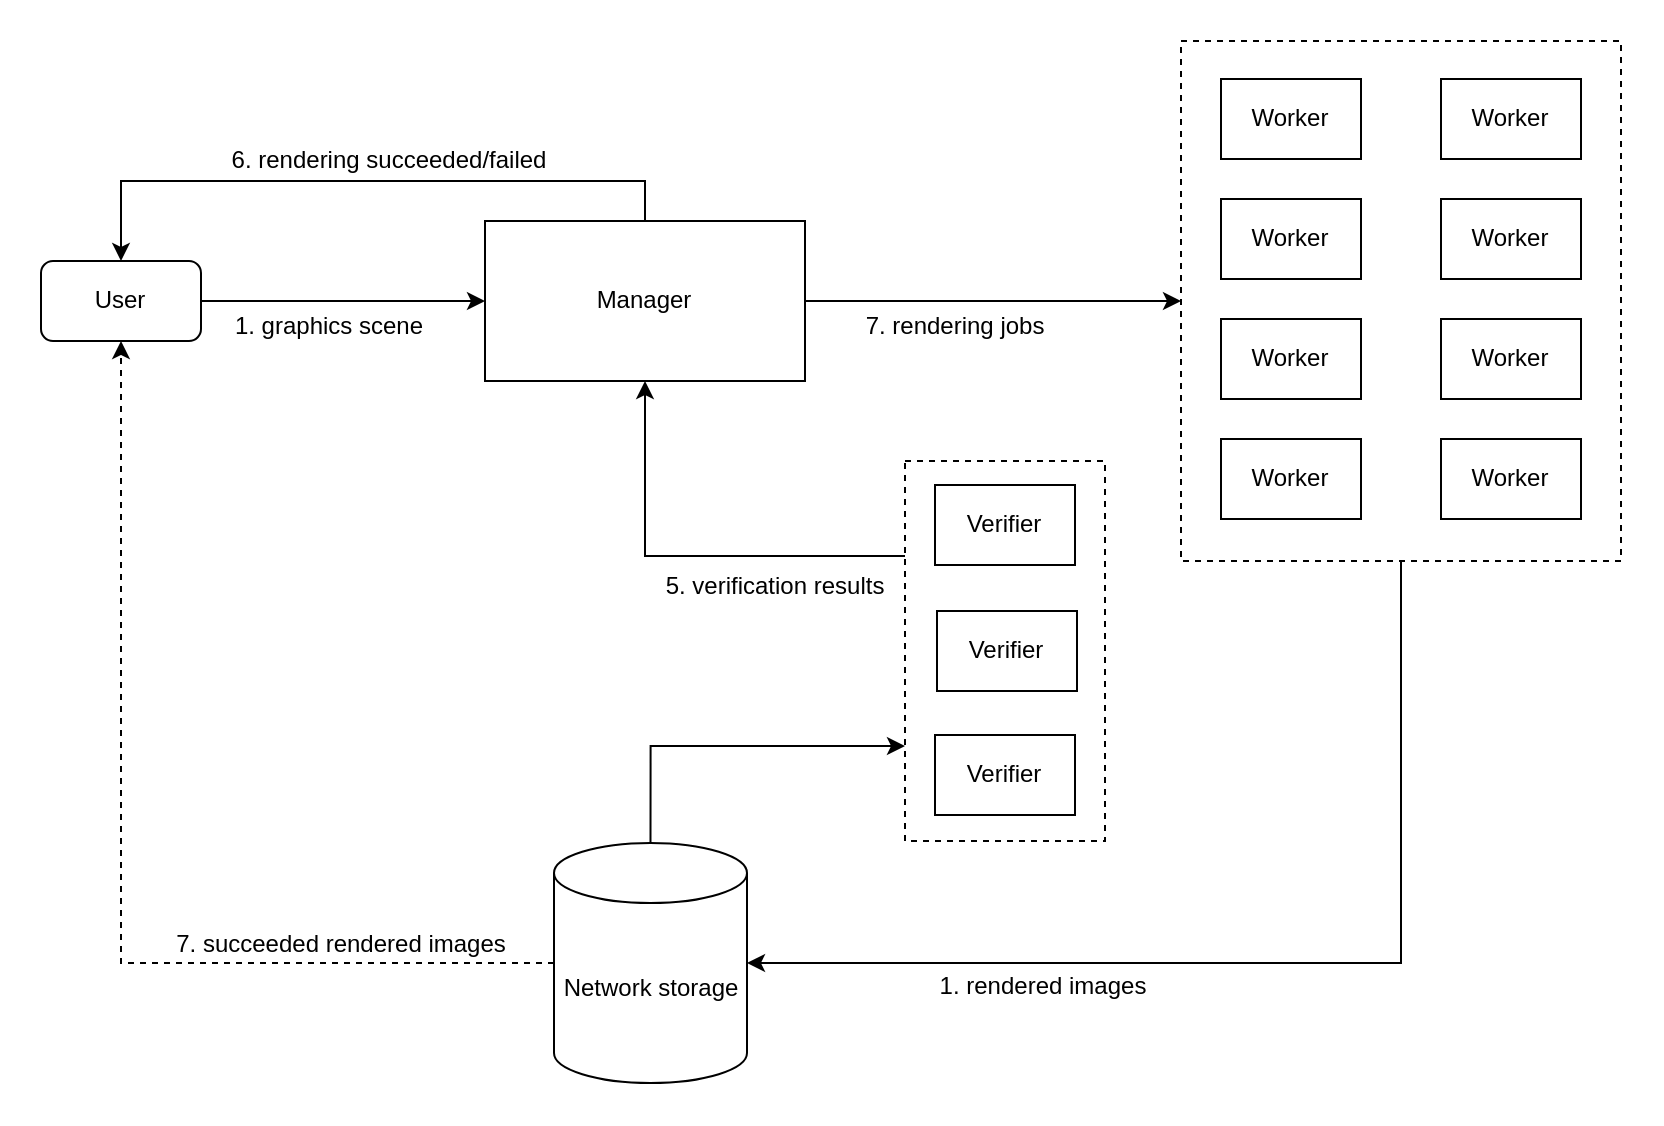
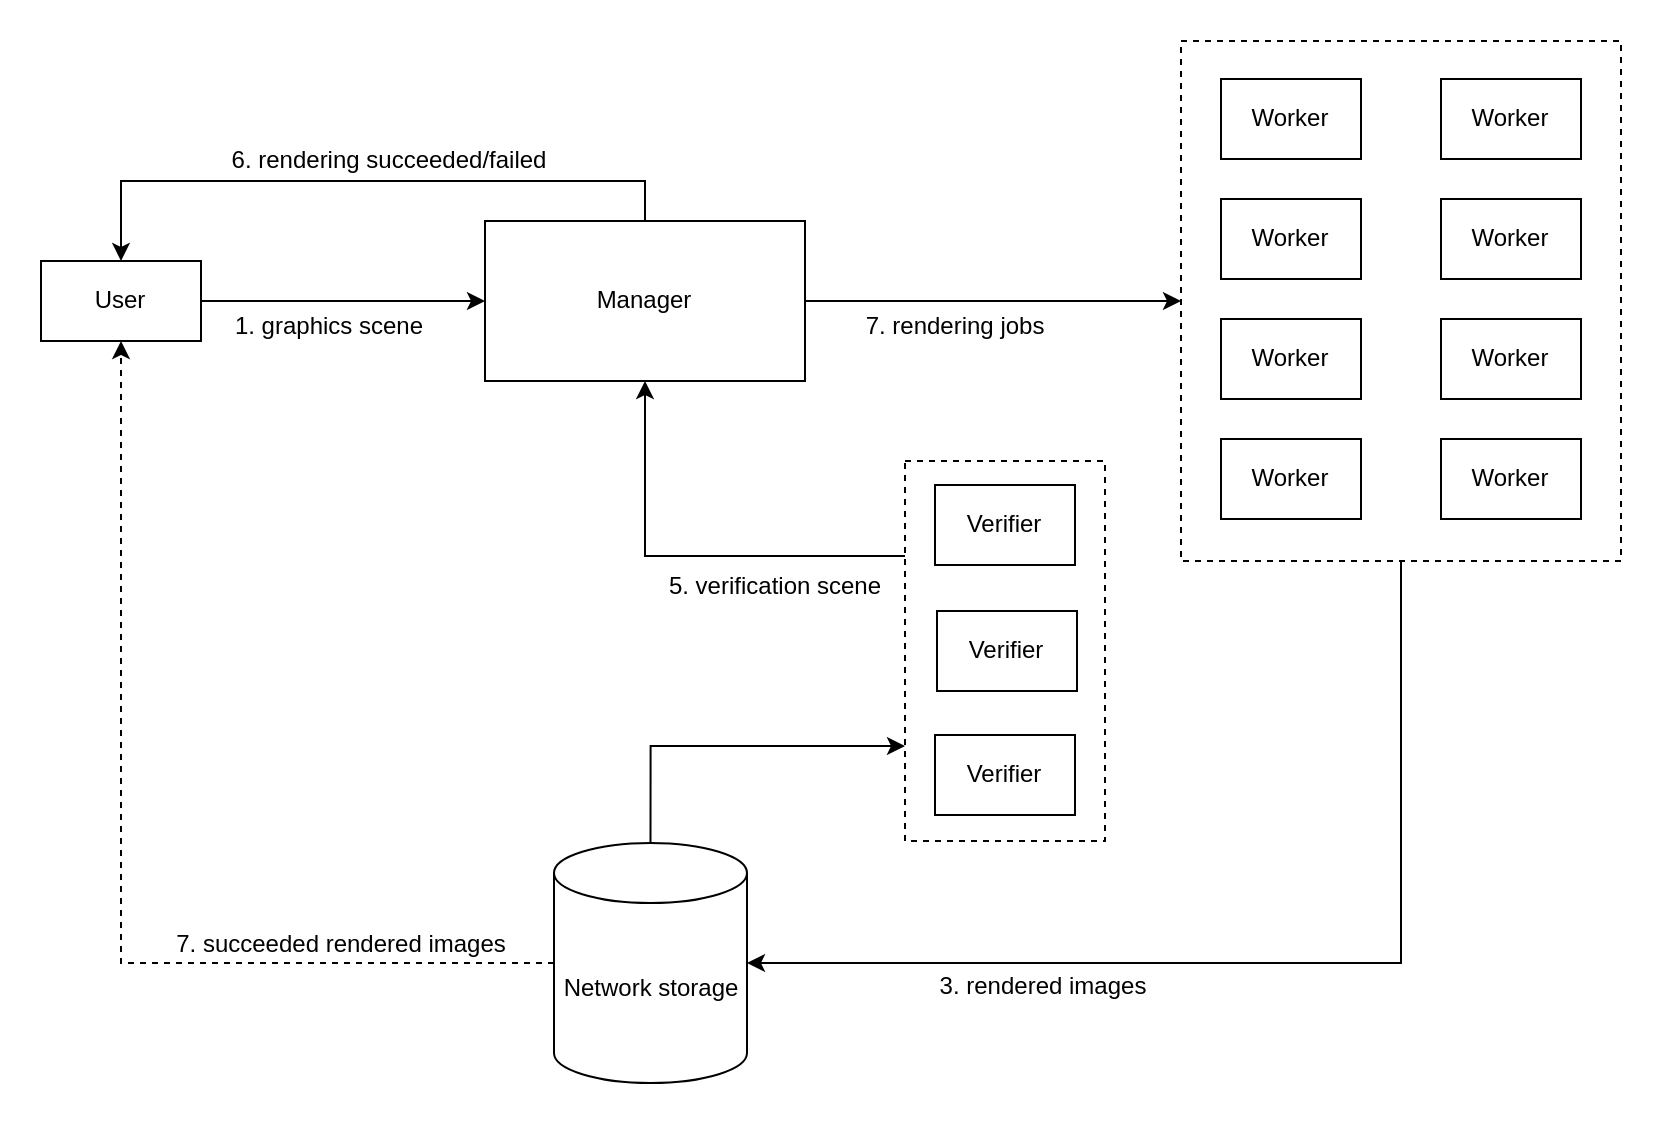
  <mxCell id="0" />
  <mxCell id="1" parent="0" />
  <mxCell id="2" style="edgeStyle=orthogonalEdgeStyle;rounded=0;orthogonalLoop=1;jettySize=auto;html=1;exitX=0;exitY=0.25;exitDx=0;exitDy=0;entryX=0.5;entryY=1;entryDx=0;entryDy=0;" edge="1" parent="1" source="3" target="7"><mxGeometry relative="1" as="geometry" /></mxCell>
  <mxCell id="3" value="" style="whiteSpace=wrap;html=1;dashed=1;" vertex="1" parent="1"><mxGeometry x="452" y="230" width="100" height="190" as="geometry" /></mxCell>
  <mxCell id="4" value="" style="whiteSpace=wrap;html=1;dashed=1;" vertex="1" parent="1"><mxGeometry x="590" y="20" width="220" height="260" as="geometry" /></mxCell>
  <mxCell id="5" style="edgeStyle=orthogonalEdgeStyle;rounded=0;orthogonalLoop=1;jettySize=auto;html=1;exitX=1;exitY=0.5;exitDx=0;exitDy=0;entryX=0;entryY=0.5;entryDx=0;entryDy=0;" edge="1" parent="1" source="7" target="4"><mxGeometry relative="1" as="geometry"><mxPoint x="423" y="150" as="targetPoint" /></mxGeometry></mxCell>
  <mxCell id="6" style="edgeStyle=orthogonalEdgeStyle;rounded=0;orthogonalLoop=1;jettySize=auto;html=1;exitX=0.5;exitY=0;exitDx=0;exitDy=0;entryX=0.5;entryY=0;entryDx=0;entryDy=0;" edge="1" parent="1" source="7" target="9"><mxGeometry relative="1" as="geometry" /></mxCell>
  <mxCell id="7" value="Manager" style="whiteSpace=wrap;html=1;" vertex="1" parent="1"><mxGeometry x="242" y="110" width="160" height="80" as="geometry" /></mxCell>
  <mxCell id="8" style="edgeStyle=orthogonalEdgeStyle;rounded=0;orthogonalLoop=1;jettySize=auto;html=1;exitX=1;exitY=0.5;exitDx=0;exitDy=0;entryX=0;entryY=0.5;entryDx=0;entryDy=0;" edge="1" parent="1" source="9" target="7"><mxGeometry relative="1" as="geometry" /></mxCell>
- <mxCell id="9" value="User" style="whiteSpace=wrap;html=1;rounded=1;" vertex="1" parent="1"><mxGeometry x="20" y="130" width="80" height="40" as="geometry" /></mxCell>
+ <mxCell id="9" value="User" style="whiteSpace=wrap;html=1;" vertex="1" parent="1"><mxGeometry x="20" y="130" width="80" height="40" as="geometry" /></mxCell>
  <mxCell id="10" value="Worker" style="whiteSpace=wrap;html=1;" vertex="1" parent="1"><mxGeometry x="610" y="39" width="70" height="40" as="geometry" /></mxCell>
  <mxCell id="11" value="Worker" style="whiteSpace=wrap;html=1;" vertex="1" parent="1"><mxGeometry x="610" y="99" width="70" height="40" as="geometry" /></mxCell>
  <mxCell id="12" value="Worker" style="whiteSpace=wrap;html=1;" vertex="1" parent="1"><mxGeometry x="720" y="39" width="70" height="40" as="geometry" /></mxCell>
  <mxCell id="13" value="Worker" style="whiteSpace=wrap;html=1;" vertex="1" parent="1"><mxGeometry x="610" y="159" width="70" height="40" as="geometry" /></mxCell>
  <mxCell id="14" value="Worker" style="whiteSpace=wrap;html=1;" vertex="1" parent="1"><mxGeometry x="720" y="99" width="70" height="40" as="geometry" /></mxCell>
  <mxCell id="15" value="Worker" style="whiteSpace=wrap;html=1;" vertex="1" parent="1"><mxGeometry x="720" y="159" width="70" height="40" as="geometry" /></mxCell>
  <mxCell id="16" value="Worker" style="whiteSpace=wrap;html=1;" vertex="1" parent="1"><mxGeometry x="610" y="219" width="70" height="40" as="geometry" /></mxCell>
  <mxCell id="17" value="Worker" style="whiteSpace=wrap;html=1;" vertex="1" parent="1"><mxGeometry x="720" y="219" width="70" height="40" as="geometry" /></mxCell>
  <mxCell id="18" style="edgeStyle=orthogonalEdgeStyle;rounded=0;orthogonalLoop=1;jettySize=auto;html=1;exitX=0.5;exitY=0;exitDx=0;exitDy=0;exitPerimeter=0;entryX=0;entryY=0.75;entryDx=0;entryDy=0;" edge="1" parent="1" source="20" target="3"><mxGeometry relative="1" as="geometry" /></mxCell>
  <mxCell id="19" style="edgeStyle=orthogonalEdgeStyle;rounded=0;orthogonalLoop=1;jettySize=auto;html=1;exitX=0;exitY=0.5;exitDx=0;exitDy=0;exitPerimeter=0;entryX=0.5;entryY=1;entryDx=0;entryDy=0;dashed=1;" edge="1" parent="1" source="20" target="9"><mxGeometry relative="1" as="geometry" /></mxCell>
  <mxCell id="20" value="Network storage" style="shape=cylinder3;whiteSpace=wrap;html=1;boundedLbl=1;backgroundOutline=1;size=15;" vertex="1" parent="1"><mxGeometry x="276.5" y="421" width="96.5" height="120" as="geometry" /></mxCell>
  <mxCell id="21" style="edgeStyle=orthogonalEdgeStyle;rounded=0;orthogonalLoop=1;jettySize=auto;html=1;exitX=0.5;exitY=1;exitDx=0;exitDy=0;entryX=1;entryY=0.5;entryDx=0;entryDy=0;entryPerimeter=0;" edge="1" parent="1" source="4" target="20"><mxGeometry relative="1" as="geometry" /></mxCell>
  <mxCell id="22" value="Verifier" style="whiteSpace=wrap;html=1;" vertex="1" parent="1"><mxGeometry x="467" y="242" width="70" height="40" as="geometry" /></mxCell>
  <mxCell id="23" value="Verifier" style="whiteSpace=wrap;html=1;" vertex="1" parent="1"><mxGeometry x="468" y="305" width="70" height="40" as="geometry" /></mxCell>
  <mxCell id="24" value="Verifier" style="whiteSpace=wrap;html=1;" vertex="1" parent="1"><mxGeometry x="467" y="367" width="70" height="40" as="geometry" /></mxCell>
  <mxCell id="25" value="1. graphics scene" style="text;html=1;align=center;verticalAlign=middle;resizable=0;points=[];autosize=1;strokeColor=none;fillColor=none;" vertex="1" parent="1"><mxGeometry x="104" y="148" width="120" height="30" as="geometry" /></mxCell>
  <mxCell id="26" value="7. rendering jobs" style="text;html=1;align=center;verticalAlign=middle;resizable=0;points=[];autosize=1;strokeColor=none;fillColor=none;" vertex="1" parent="1"><mxGeometry x="422" y="148" width="110" height="30" as="geometry" /></mxCell>
- <mxCell id="27" value="1. rendered images" style="text;html=1;align=center;verticalAlign=middle;resizable=0;points=[];autosize=1;strokeColor=none;fillColor=none;" vertex="1" parent="1"><mxGeometry x="456" y="478" width="130" height="30" as="geometry" /></mxCell>
- <mxCell id="28" value="5. verification results" style="text;html=1;align=center;verticalAlign=middle;resizable=0;points=[];autosize=1;strokeColor=none;fillColor=none;" vertex="1" parent="1"><mxGeometry x="322" y="278" width="130" height="30" as="geometry" /></mxCell>
+ <mxCell id="27" value="3. rendered images" style="text;html=1;align=center;verticalAlign=middle;resizable=0;points=[];autosize=1;strokeColor=none;fillColor=none;" vertex="1" parent="1"><mxGeometry x="456" y="478" width="130" height="30" as="geometry" /></mxCell>
+ <mxCell id="28" value="5. verification scene" style="text;html=1;align=center;verticalAlign=middle;resizable=0;points=[];autosize=1;strokeColor=none;fillColor=none;" vertex="1" parent="1"><mxGeometry x="322" y="278" width="130" height="30" as="geometry" /></mxCell>
  <mxCell id="29" value="6. rendering succeeded&lt;span style=&quot;background-color: initial;&quot;&gt;/failed&lt;/span&gt;" style="text;html=1;align=center;verticalAlign=middle;resizable=0;points=[];autosize=1;strokeColor=none;fillColor=none;" vertex="1" parent="1"><mxGeometry x="104" y="65" width="180" height="30" as="geometry" /></mxCell>
  <mxCell id="30" value="7. succeeded rendered images" style="text;html=1;align=center;verticalAlign=middle;resizable=0;points=[];autosize=1;strokeColor=none;fillColor=none;" vertex="1" parent="1"><mxGeometry x="75" y="457" width="190" height="30" as="geometry" /></mxCell>
